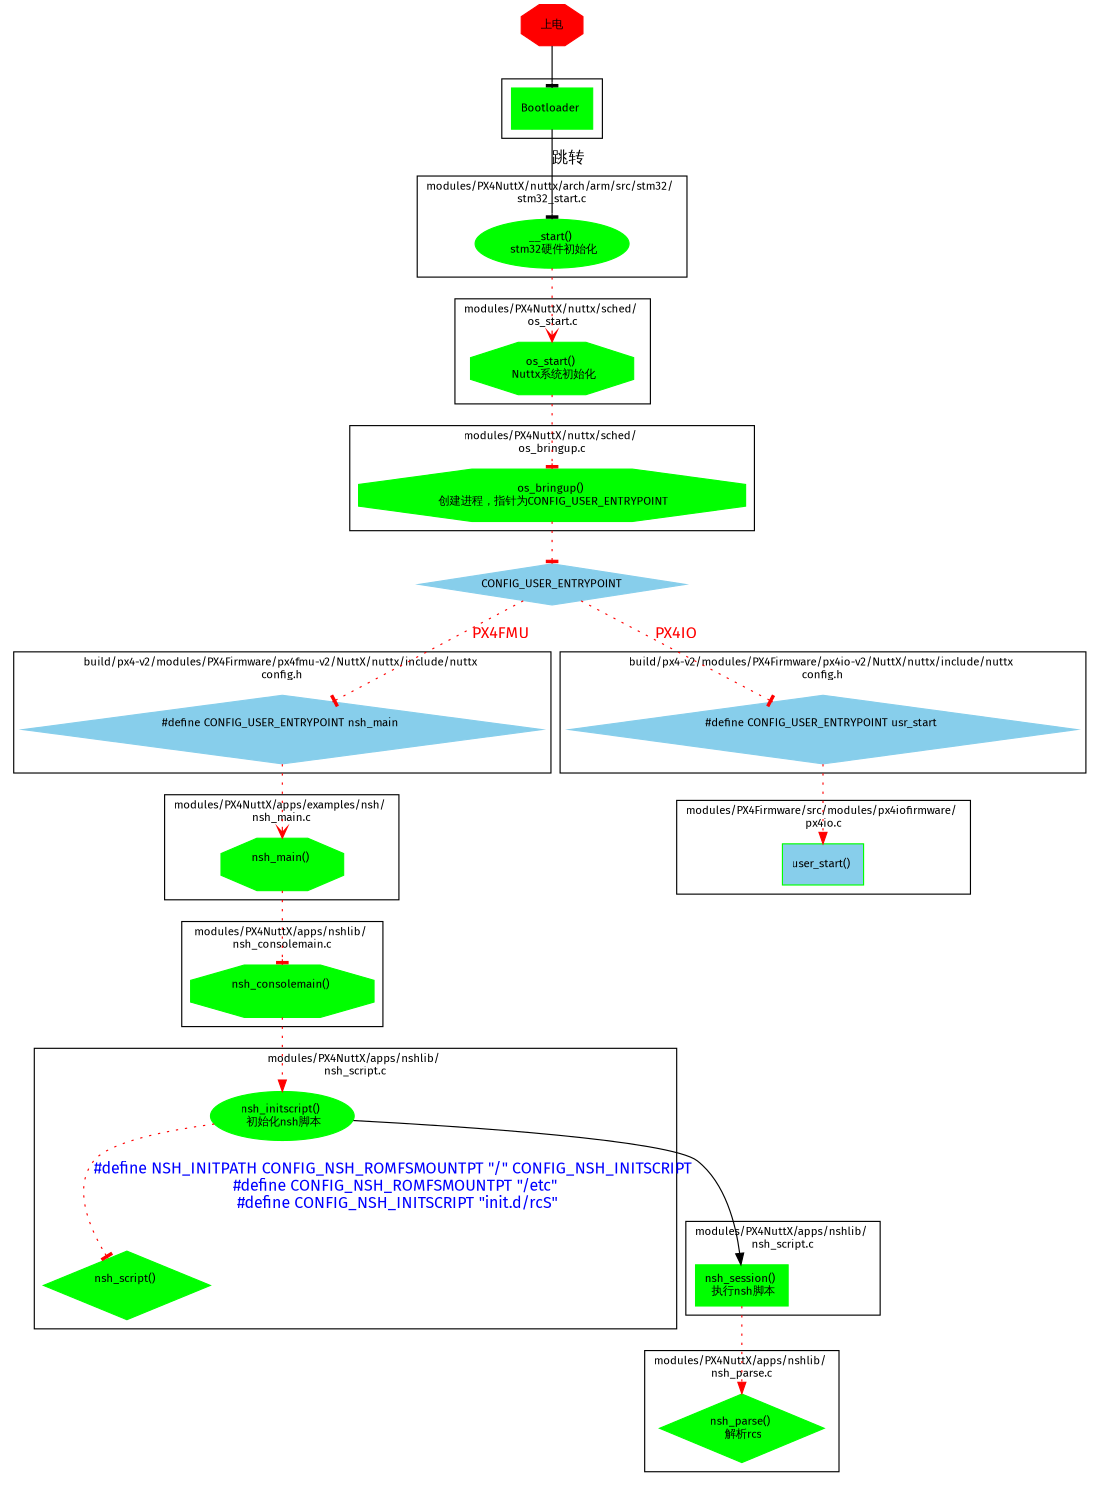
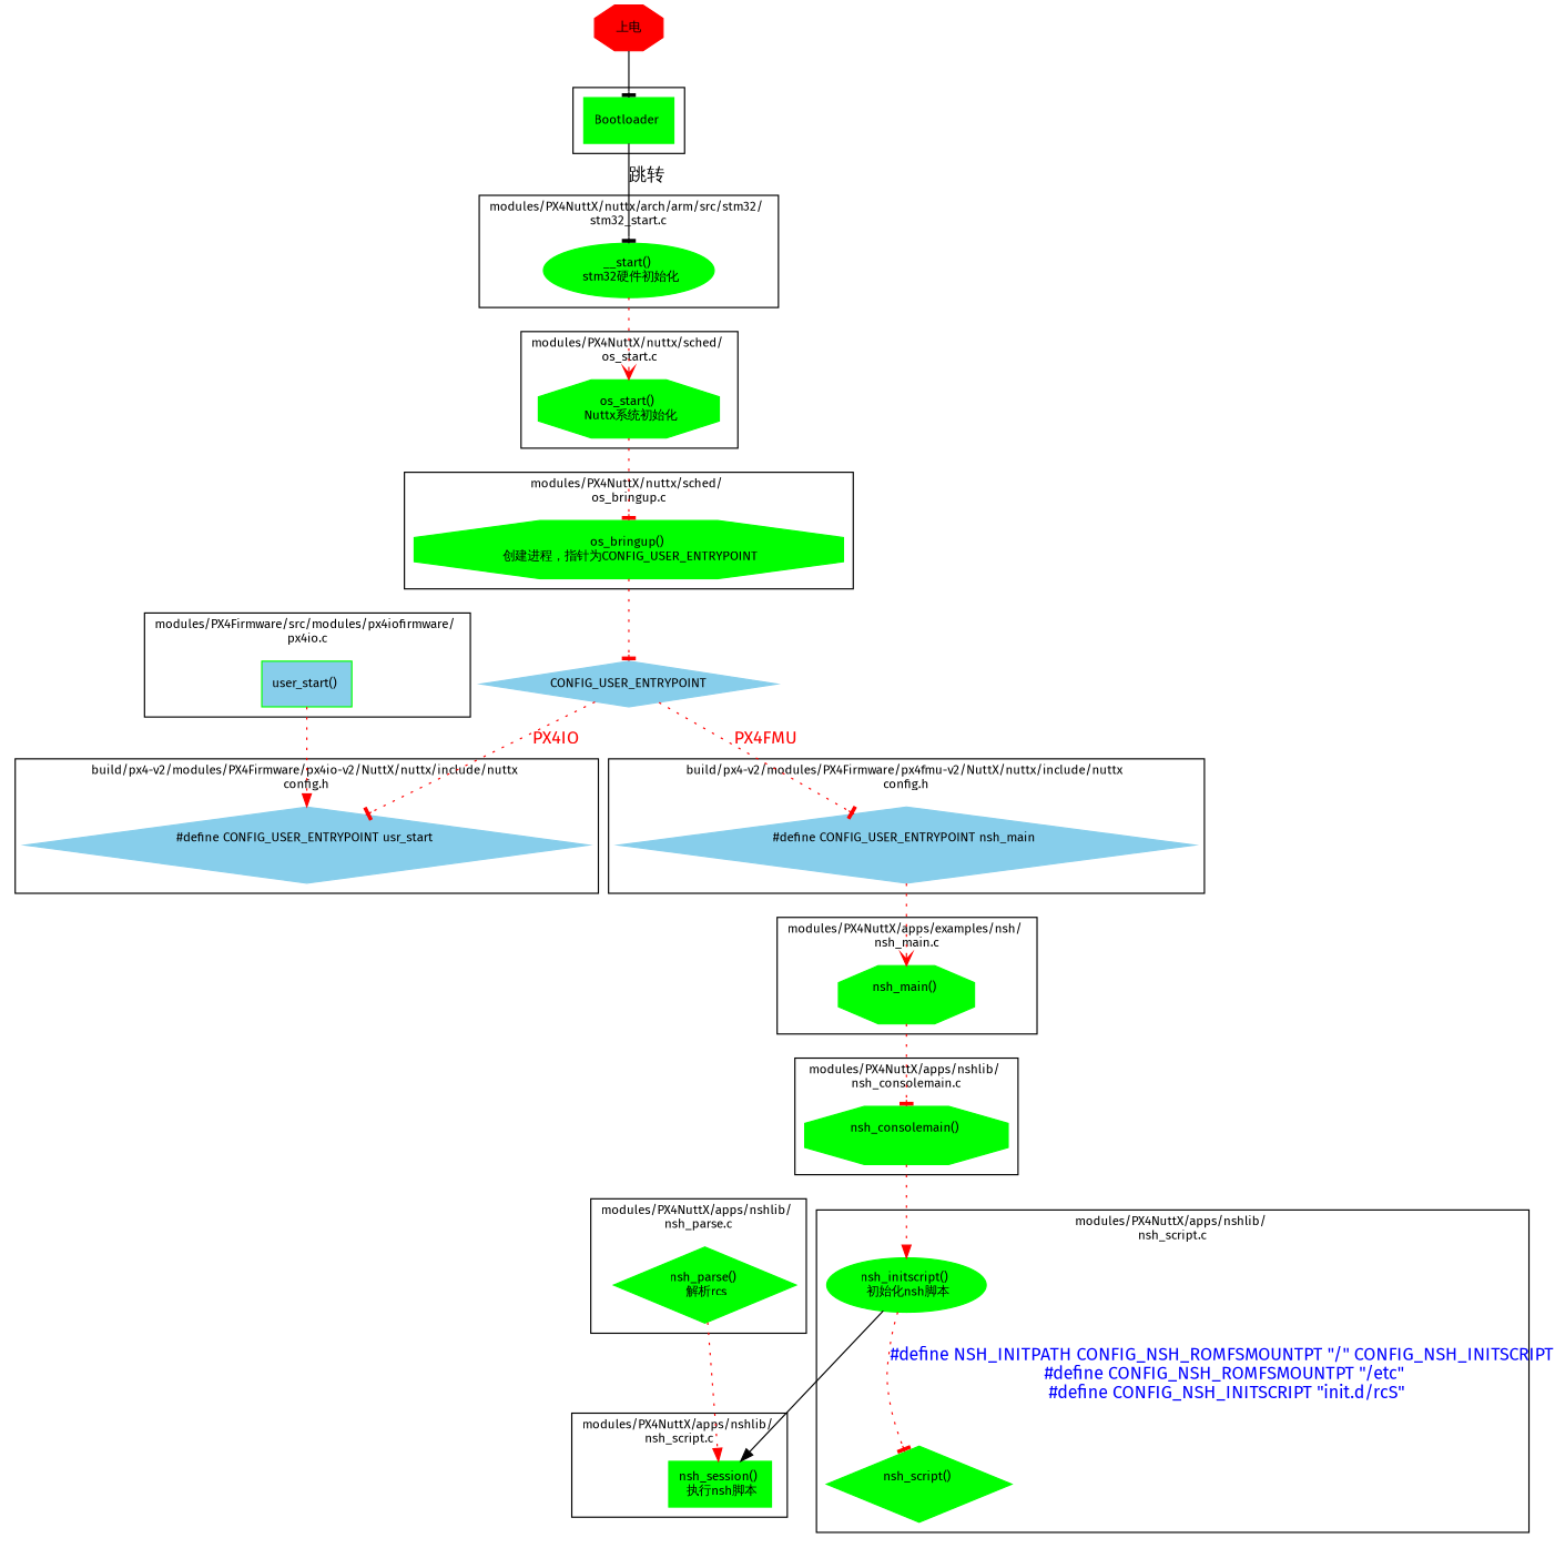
  digraph {
    compound=true
    fontname="Fira Sans"
    fontsize=10
    node [color=green fontname="Fira Sans" fontsize=10 shape=octagon style=filled]
    edge [arrowhead=tee fontname="Fira Sans" color=red style=dotted]
    n1 [label="Bootloader \n" shape=box]
    n2 [label="__start() \n stm32硬件初始化" shape=ellipse]
    n3 [label="os_start() \n Nuttx系统初始化"]
    n4 [label="os_bringup() \n 创建进程，指针为CONFIG_USER_ENTRYPOINT"]
    n5 [color=skyblue label="#define CONFIG_USER_ENTRYPOINT nsh_main \n " shape=diamond]
    n6 [label="nsh_main() \n "]
    n7 [label="nsh_consolemain() \n "]
    n8 [label="nsh_initscript() \n 初始化nsh脚本" shape=ellipse]
    n9 [label="nsh_script() \n " shape=diamond]
    n10 [label="nsh_session() \n 执行nsh脚本" shape=box]
    n11 [label="nsh_parse() \n 解析rcs" shape=diamond]
    n12 [color=skyblue label="#define CONFIG_USER_ENTRYPOINT usr_start \n " shape=diamond]
    n13 [fillcolor=skyblue label="user_start() " shape=box]
    n14 [color=skyblue label=CONFIG_USER_ENTRYPOINT shape=diamond]
    n15 [color=red label="上电"]
    subgraph cluster_1 {
      n1
    }
    subgraph cluster_2 {
      label="modules/PX4NuttX/nuttx/arch/arm/src/stm32/ \n stm32_start.c \n"
      n2
    }
    subgraph cluster_3 {
      label="modules/PX4NuttX/nuttx/sched/ \n os_start.c \n"
      n3
    }
    subgraph cluster_4 {
      label="modules/PX4NuttX/nuttx/sched/ \n os_bringup.c \n"
      n4
    }
    subgraph cluster_5 {
      label="build/px4-v2/modules/PX4Firmware/px4fmu-v2/NuttX/nuttx/include/nuttx \n config.h \n"
      n5
    }
    subgraph cluster_6 {
      label="modules/PX4NuttX/apps/examples/nsh/ \n nsh_main.c \n"
      n6
    }
    subgraph cluster_7 {
      label="modules/PX4NuttX/apps/nshlib/ \n nsh_consolemain.c \n"
      n7
    }
    subgraph cluster_8 {
      label="modules/PX4NuttX/apps/nshlib/ \n nsh_script.c \n"
      n8
      n9
    }
    subgraph cluster_9 {
      label="modules/PX4NuttX/apps/nshlib/ \n nsh_script.c \n"
      n10
    }
    subgraph cluster_10 {
      label="modules/PX4NuttX/apps/nshlib/ \n nsh_parse.c \n"
      n11
    }
    subgraph cluster_11 {
      label="build/px4-v2/modules/PX4Firmware/px4io-v2/NuttX/nuttx/include/nuttx \n config.h \n"
      n12
    }
    subgraph cluster_12 {
      label="modules/PX4Firmware/src/modules/px4iofirmware/ \n px4io.c \n"
      n13
    }
    n1 -> n2 [label="跳转" color="" style=""]
    n2 -> n3 [arrowhead=vee]
    n3 -> n4
    n4 -> n14
    n5 -> n6 [arrowhead=vee]
    n6 -> n7
    n7 -> n8 [arrowhead=normal]
    n8 -> n9 [fontcolor=blue label="#define NSH_INITPATH CONFIG_NSH_ROMFSMOUNTPT \"/\" CONFIG_NSH_INITSCRIPT \n #define CONFIG_NSH_ROMFSMOUNTPT \"/etc\" \n #define CONFIG_NSH_INITSCRIPT \"init.d/rcS\""]
    n8 -> n10 [arrowhead=normal color=black style=full]
-   n10 -> n11 [arrowhead=normal]
-   n12 -> n13 [arrowhead=normal]
+   n11 -> n10 [arrowhead=normal]
+   n13 -> n12 [arrowhead=normal]
    n14 -> n5 [fontcolor=red label=PX4FMU]
    n14 -> n12 [fontcolor=red label=PX4IO]
    n15 -> n1 [color="" style=""]
  }
